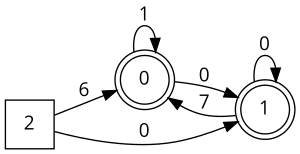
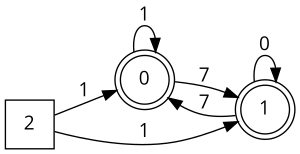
  digraph {
    fontname="Open Sans"
    rankdir=LR
    node [fontname="Open Sans" shape=doublecircle]
    edge [fontname="Open Sans"]
    0
    1
    2 [shape=square]
    0 -> 0 [label=1]
-   0 -> 1 [label=0]
+   0 -> 1 [label=7]
    1 -> 0 [label=7]
    1 -> 1 [label=0]
-   2 -> 0 [label=6]
-   2 -> 1 [label=0]
+   2 -> 0 [label=1]
+   2 -> 1 [label=1]
  }
